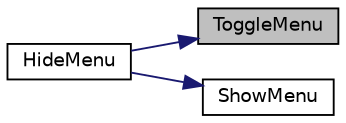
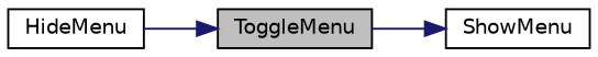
  digraph {
    rankdir=LR
    node [color=black fillcolor=white fontname=Helvetica fontsize=10 shape=record style=filled]
    edge [color=midnightblue fontname=Helvetica fontsize=10 labelfontname=Helvetica labelfontsize=10 style=solid]
    n1 [fillcolor=grey75 fontcolor=black height=0.2 label=ToggleMenu width=0.4]
    n2 [height=0.2 label=ShowMenu width=0.4]
    n3 [height=0.2 label=HideMenu width=0.4]
-   n3 -> n2
+   n1 -> n2
    n3 -> n1
  }
